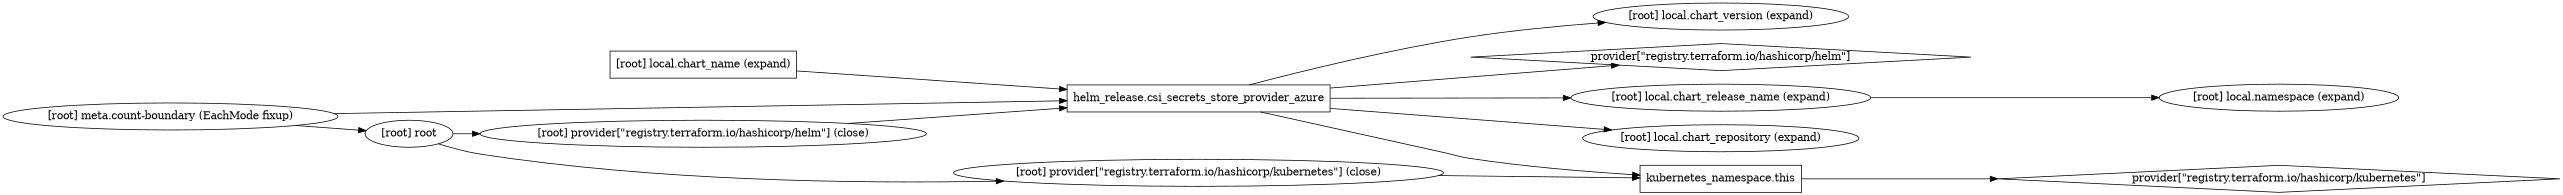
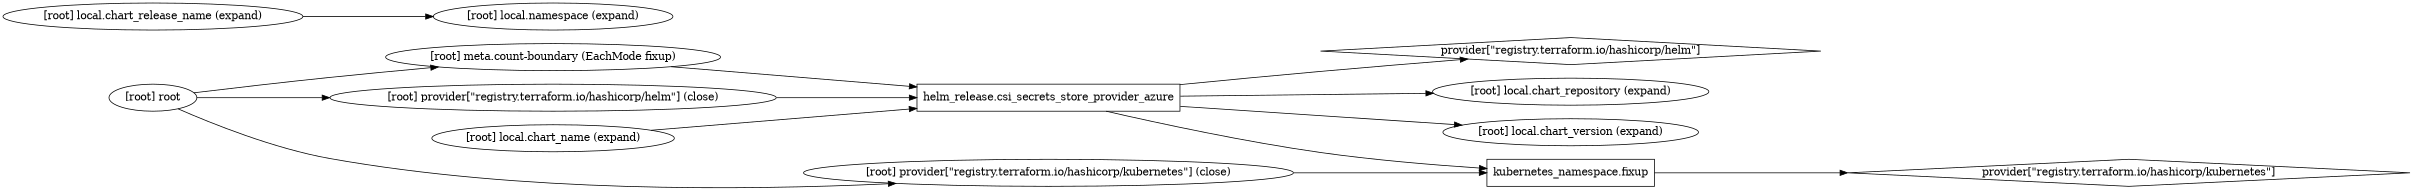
  digraph {
    compound=true
    newrank=true
    rankdir=LR
    n1 [label="helm_release.csi_secrets_store_provider_azure" shape=box]
-   n2 [label="kubernetes_namespace.this" shape=box]
+   n2 [label="kubernetes_namespace.fixup" shape=box]
    n3 [label="provider[\"registry.terraform.io/hashicorp/helm\"]" shape=diamond]
-   "[root] local.chart_name (expand)" [shape=box]
+   "[root] local.chart_name (expand)"
    "[root] local.chart_release_name (expand)"
    "[root] local.chart_repository (expand)"
    "[root] local.chart_version (expand)"
    n8 [label="provider[\"registry.terraform.io/hashicorp/kubernetes\"]" shape=diamond]
    "[root] local.namespace (expand)"
    "[root] meta.count-boundary (EachMode fixup)"
    "[root] provider[\"registry.terraform.io/hashicorp/helm\"] (close)"
    "[root] provider[\"registry.terraform.io/hashicorp/kubernetes\"] (close)"
    "[root] root"
    subgraph sub_1 {
      n1
      n2
      n3
      "[root] local.chart_name (expand)"
      "[root] local.chart_release_name (expand)"
      "[root] local.chart_repository (expand)"
      "[root] local.chart_version (expand)"
      n8
      "[root] local.namespace (expand)"
      "[root] meta.count-boundary (EachMode fixup)"
      "[root] provider[\"registry.terraform.io/hashicorp/helm\"] (close)"
      "[root] provider[\"registry.terraform.io/hashicorp/kubernetes\"] (close)"
      "[root] root"
    }
    n1 -> n2
    n1 -> n3
-   n1 -> "[root] local.chart_release_name (expand)"
    n1 -> "[root] local.chart_repository (expand)"
    n1 -> "[root] local.chart_version (expand)"
    n2 -> n8
    "[root] local.chart_name (expand)" -> n1
    "[root] local.chart_release_name (expand)" -> "[root] local.namespace (expand)"
    "[root] meta.count-boundary (EachMode fixup)" -> n1
    "[root] provider[\"registry.terraform.io/hashicorp/helm\"] (close)" -> n1
    "[root] provider[\"registry.terraform.io/hashicorp/kubernetes\"] (close)" -> n2
-   "[root] meta.count-boundary (EachMode fixup)" -> "[root] root"
+   "[root] root" -> "[root] meta.count-boundary (EachMode fixup)"
    "[root] root" -> "[root] provider[\"registry.terraform.io/hashicorp/helm\"] (close)"
    "[root] root" -> "[root] provider[\"registry.terraform.io/hashicorp/kubernetes\"] (close)"
  }
